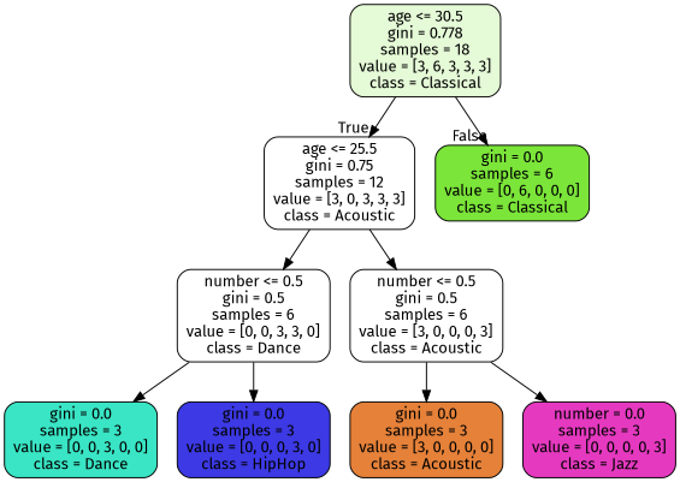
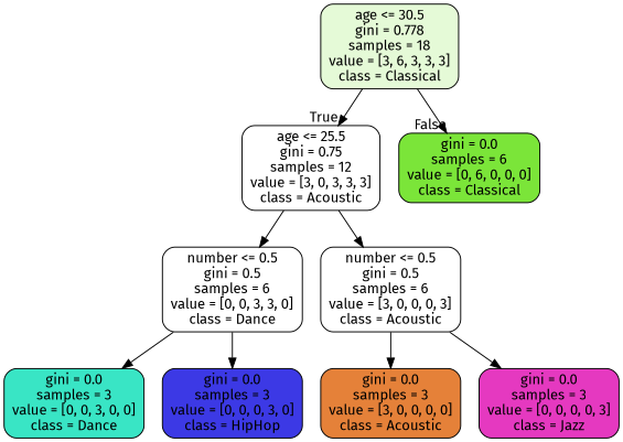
  digraph {
    fontname="Fira Sans"
    node [color=black fillcolor="#ffffff" fontname="Fira Sans" shape=box style="filled, rounded"]
    edge [fontname="Fira Sans"]
    n1 [fillcolor="#e5fad7" label="age <= 30.5\ngini = 0.778\nsamples = 18\nvalue = [3, 6, 3, 3, 3]\nclass = Classical"]
    n2 [label="age <= 25.5\ngini = 0.75\nsamples = 12\nvalue = [3, 0, 3, 3, 3]\nclass = Acoustic"]
    n3 [fillcolor="#7be539" label="gini = 0.0\nsamples = 6\nvalue = [0, 6, 0, 0, 0]\nclass = Classical"]
    n4 [label="number <= 0.5\ngini = 0.5\nsamples = 6\nvalue = [0, 0, 3, 3, 0]\nclass = Dance"]
    n5 [label="number <= 0.5\ngini = 0.5\nsamples = 6\nvalue = [3, 0, 0, 0, 3]\nclass = Acoustic"]
    n6 [fillcolor="#39e5c5" label="gini = 0.0\nsamples = 3\nvalue = [0, 0, 3, 0, 0]\nclass = Dance"]
    n7 [fillcolor="#3c39e5" label="gini = 0.0\nsamples = 3\nvalue = [0, 0, 0, 3, 0]\nclass = HipHop"]
    n8 [fillcolor="#e58139" label="gini = 0.0\nsamples = 3\nvalue = [3, 0, 0, 0, 0]\nclass = Acoustic"]
-   n9 [fillcolor="#e539c0" label="number = 0.0\nsamples = 3\nvalue = [0, 0, 0, 0, 3]\nclass = Jazz"]
+   n9 [fillcolor="#e539c0" label="gini = 0.0\nsamples = 3\nvalue = [0, 0, 0, 0, 3]\nclass = Jazz"]
    n1 -> n2 [headlabel=True labelangle=45 labeldistance=2.5]
    n1 -> n3 [headlabel=False labelangle=-45 labeldistance=2.5]
    n2 -> n4
    n2 -> n5
    n4 -> n6
    n4 -> n7
    n5 -> n8
    n5 -> n9
  }
